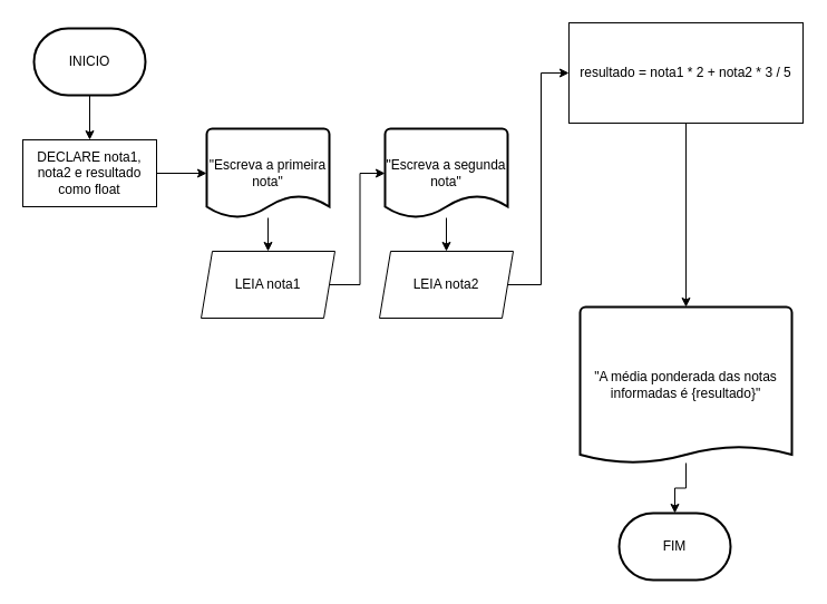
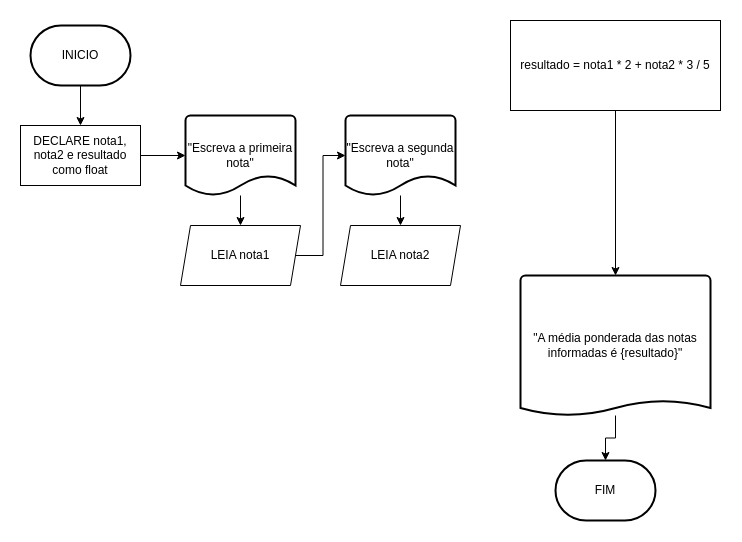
  <mxCell id="0" />
  <mxCell id="1" parent="0" />
  <mxCell id="2" value="&lt;div&gt;FIM&lt;/div&gt;" style="strokeWidth=2;html=1;shape=mxgraph.flowchart.terminator;whiteSpace=wrap;" vertex="1" parent="1"><mxGeometry x="555" y="460" width="100" height="60" as="geometry" /></mxCell>
  <mxCell id="3" value="" style="edgeStyle=orthogonalEdgeStyle;rounded=0;orthogonalLoop=1;jettySize=auto;html=1;" edge="1" parent="1" source="4" target="6"><mxGeometry relative="1" as="geometry" /></mxCell>
  <mxCell id="4" value="&lt;div&gt;INICIO&lt;/div&gt;" style="strokeWidth=2;html=1;shape=mxgraph.flowchart.terminator;whiteSpace=wrap;" vertex="1" parent="1"><mxGeometry x="30" y="25" width="100" height="60" as="geometry" /></mxCell>
  <mxCell id="5" value="" style="edgeStyle=orthogonalEdgeStyle;rounded=0;orthogonalLoop=1;jettySize=auto;html=1;" edge="1" parent="1" source="6" target="8"><mxGeometry relative="1" as="geometry" /></mxCell>
  <mxCell id="6" value="&lt;div&gt;DECLARE nota1, nota2 e resultado como float&lt;/div&gt;" style="rounded=0;whiteSpace=wrap;html=1;" vertex="1" parent="1"><mxGeometry x="20" y="125" width="120" height="60" as="geometry" /></mxCell>
  <mxCell id="7" value="" style="edgeStyle=orthogonalEdgeStyle;rounded=0;orthogonalLoop=1;jettySize=auto;html=1;" edge="1" parent="1" source="8" target="10"><mxGeometry relative="1" as="geometry" /></mxCell>
  <mxCell id="8" value="&quot;Escreva a primeira nota&quot;" style="strokeWidth=2;html=1;shape=mxgraph.flowchart.document2;whiteSpace=wrap;size=0.25;" vertex="1" parent="1"><mxGeometry x="185" y="115" width="110" height="80" as="geometry" /></mxCell>
  <mxCell id="9" style="edgeStyle=orthogonalEdgeStyle;rounded=0;orthogonalLoop=1;jettySize=auto;html=1;exitX=1;exitY=0.5;exitDx=0;exitDy=0;entryX=0;entryY=0.5;entryDx=0;entryDy=0;entryPerimeter=0;" edge="1" parent="1" source="10" target="12"><mxGeometry relative="1" as="geometry" /></mxCell>
  <mxCell id="10" value="LEIA nota1" style="shape=parallelogram;perimeter=parallelogramPerimeter;whiteSpace=wrap;html=1;fixedSize=1;size=10;" vertex="1" parent="1"><mxGeometry x="180" y="225" width="120" height="60" as="geometry" /></mxCell>
  <mxCell id="11" value="" style="edgeStyle=orthogonalEdgeStyle;rounded=0;orthogonalLoop=1;jettySize=auto;html=1;" edge="1" parent="1" source="12" target="14"><mxGeometry relative="1" as="geometry" /></mxCell>
  <mxCell id="12" value="&quot;Escreva a segunda nota&quot;" style="strokeWidth=2;html=1;shape=mxgraph.flowchart.document2;whiteSpace=wrap;size=0.25;" vertex="1" parent="1"><mxGeometry x="345" y="115" width="110" height="80" as="geometry" /></mxCell>
- <mxCell id="13" style="edgeStyle=orthogonalEdgeStyle;rounded=0;orthogonalLoop=1;jettySize=auto;html=1;entryX=0;entryY=0.5;entryDx=0;entryDy=0;" edge="1" parent="1" source="14" target="16"><mxGeometry relative="1" as="geometry" /></mxCell>
  <mxCell id="14" value="&lt;div&gt;LEIA nota2&lt;/div&gt;" style="shape=parallelogram;perimeter=parallelogramPerimeter;whiteSpace=wrap;html=1;fixedSize=1;size=10;" vertex="1" parent="1"><mxGeometry x="340" y="225" width="120" height="60" as="geometry" /></mxCell>
  <mxCell id="15" value="" style="edgeStyle=orthogonalEdgeStyle;rounded=0;orthogonalLoop=1;jettySize=auto;html=1;" edge="1" parent="1" source="16" target="18"><mxGeometry relative="1" as="geometry" /></mxCell>
  <mxCell id="16" value="resultado = nota1 * 2 + nota2 * 3 / 5" style="rounded=0;whiteSpace=wrap;html=1;" vertex="1" parent="1"><mxGeometry x="510" y="20" width="210" height="90" as="geometry" /></mxCell>
  <mxCell id="17" value="" style="edgeStyle=orthogonalEdgeStyle;rounded=0;orthogonalLoop=1;jettySize=auto;html=1;" edge="1" parent="1" source="18" target="2"><mxGeometry relative="1" as="geometry" /></mxCell>
  <mxCell id="18" value="&quot;A média ponderada das notas informadas é {resultado}&quot; " style="strokeWidth=2;html=1;shape=mxgraph.flowchart.document2;whiteSpace=wrap;size=0.107;" vertex="1" parent="1"><mxGeometry x="520" y="275" width="190" height="140" as="geometry" /></mxCell>
